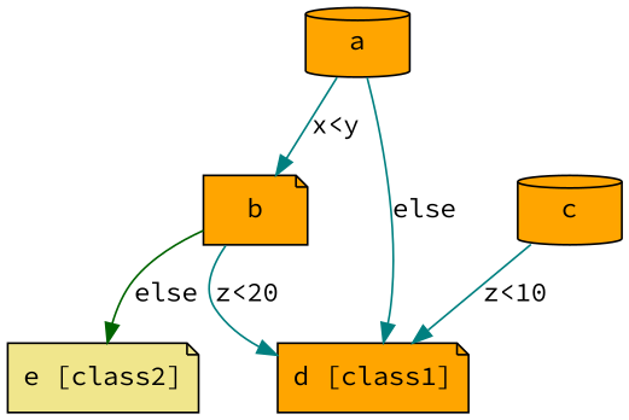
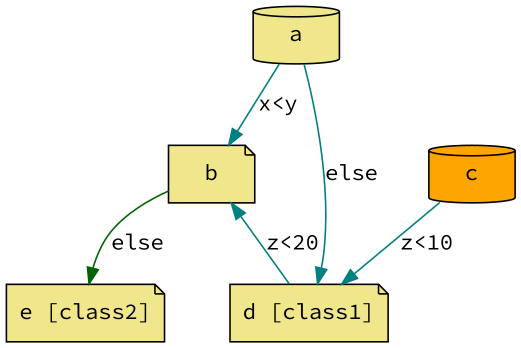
  digraph {
    fontname="Source Code Pro"
    node [fillcolor=orange fontname="Source Code Pro" shape=note style=filled]
    edge [color=teal fontname="Source Code Pro"]
-   a [shape=cylinder]
-   b
-   n3 [label="d [class1]"]
+   a [fillcolor=khaki shape=cylinder]
+   b [fillcolor=khaki]
+   n3 [fillcolor=khaki label="d [class1]"]
    n4 [fillcolor=khaki label="e [class2]"]
    c [shape=cylinder]
    a -> b [label="x<y"]
    a -> n3 [label=else]
-   b -> n3 [label="z<20"]
+   n3 -> b [label="z<20"]
    b -> n4 [color=darkgreen label=else]
    c -> n3 [label="z<10"]
  }
